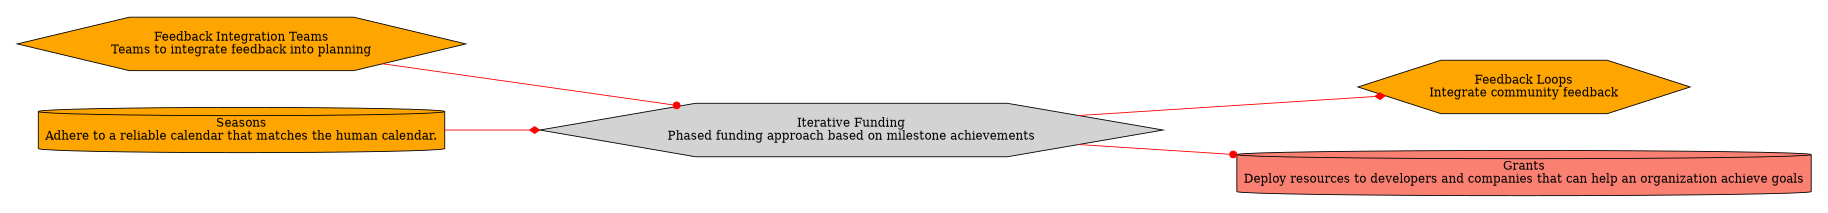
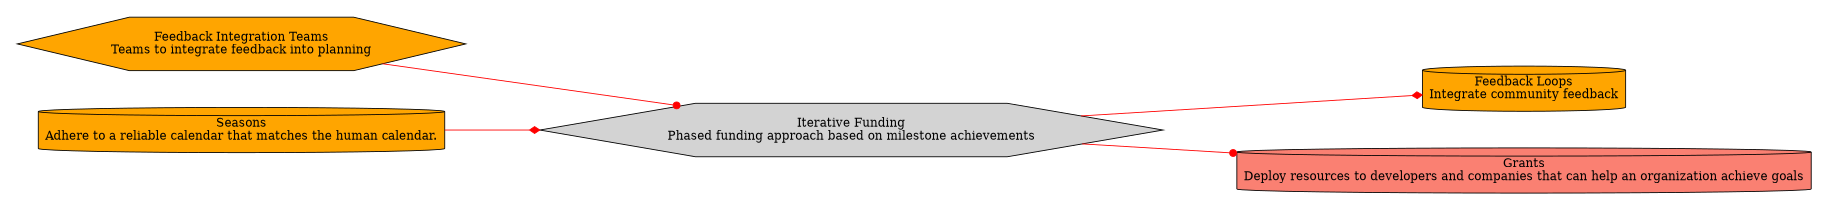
  digraph {
    nodesep=0.6
    rankdir=LR
    ranksep=1.2
    node [shape=hexagon style=filled fillcolor=orange]
    edge [color=red arrowhead=dot]
    n1 [label="Feedback Integration Teams\nTeams to integrate feedback into planning"]
    n2 [label="Seasons\nAdhere to a reliable calendar that matches the human calendar.\n" shape=cylinder]
-   n3 [label="Feedback Loops\nIntegrate community feedback"]
+   n3 [label="Feedback Loops\nIntegrate community feedback" shape=cylinder]
    n4 [label="Grants\nDeploy resources to developers and companies that can help an organization achieve goals" shape=cylinder fillcolor=salmon]
    n5 [label="Iterative Funding\nPhased funding approach based on milestone achievements" fillcolor=lightgrey]
    subgraph cluster_1 {
      rank=max
      style=invis
      n1
      n2
    }
    subgraph cluster_2 {
      rank=min
      style=invis
      n3
      n4
    }
    n1 -> n5
    n2 -> n5 [arrowhead=diamond]
    n5 -> n3 [arrowhead=diamond]
    n5 -> n4
  }
